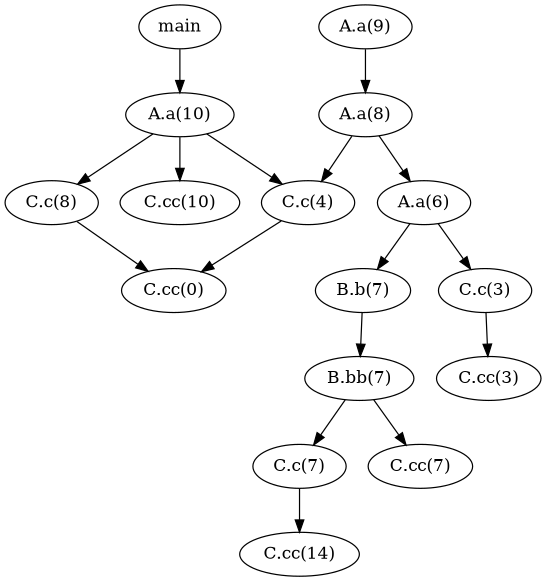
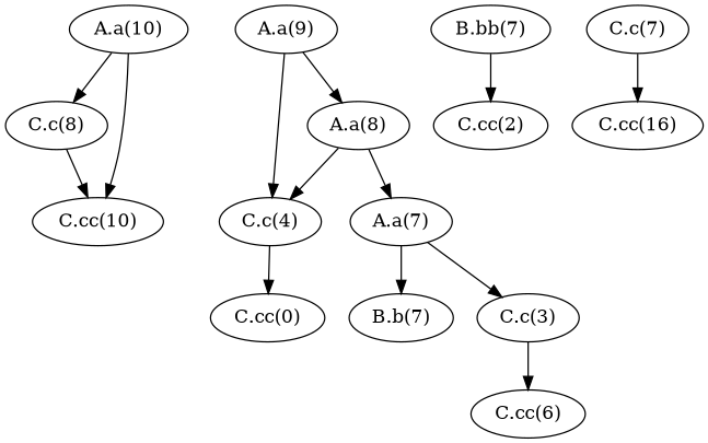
  strict digraph {
-   main
    "A.a(10)"
    n3 [label="C.c(8)"]
    "C.cc(10)"
    "A.a(9)"
    "A.a(8)"
    "C.c(4)"
-   "A.a(7)" [label="A.a(6)"]
+   "A.a(7)"
    n9 [label="C.cc(0)"]
    "B.b(7)"
    "C.c(3)"
    "B.bb(7)"
-   "C.cc(6)" [label="C.cc(3)"]
+   "C.cc(6)"
    "C.c(7)"
-   "C.cc(7)"
-   "C.cc(14)"
-   main -> "A.a(10)"
+   "C.cc(7)" [label="C.cc(2)"]
+   "C.cc(14)" [label="C.cc(16)"]
    "A.a(10)" -> n3
    "A.a(10)" -> "C.cc(10)"
-   n3 -> n9
+   n3 -> "C.cc(10)"
    "A.a(9)" -> "A.a(8)"
-   "A.a(10)" -> "C.c(4)"
+   "A.a(9)" -> "C.c(4)"
    "A.a(8)" -> "C.c(4)"
    "A.a(8)" -> "A.a(7)"
    "C.c(4)" -> n9
    "A.a(7)" -> "B.b(7)"
    "A.a(7)" -> "C.c(3)"
-   "B.b(7)" -> "B.bb(7)"
    "C.c(3)" -> "C.cc(6)"
-   "B.bb(7)" -> "C.c(7)"
    "B.bb(7)" -> "C.cc(7)"
    "C.c(7)" -> "C.cc(14)"
  }
